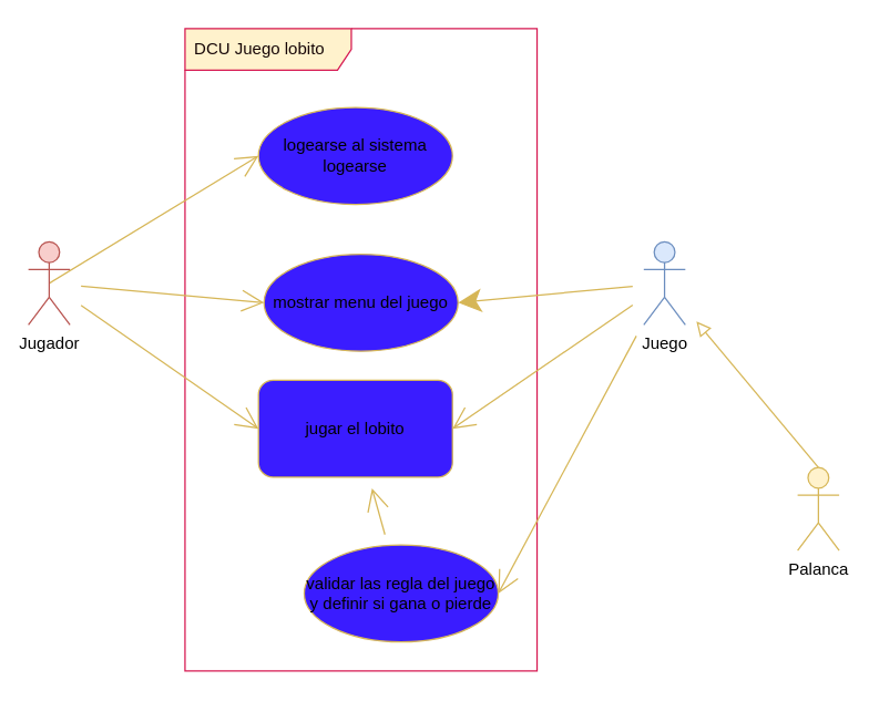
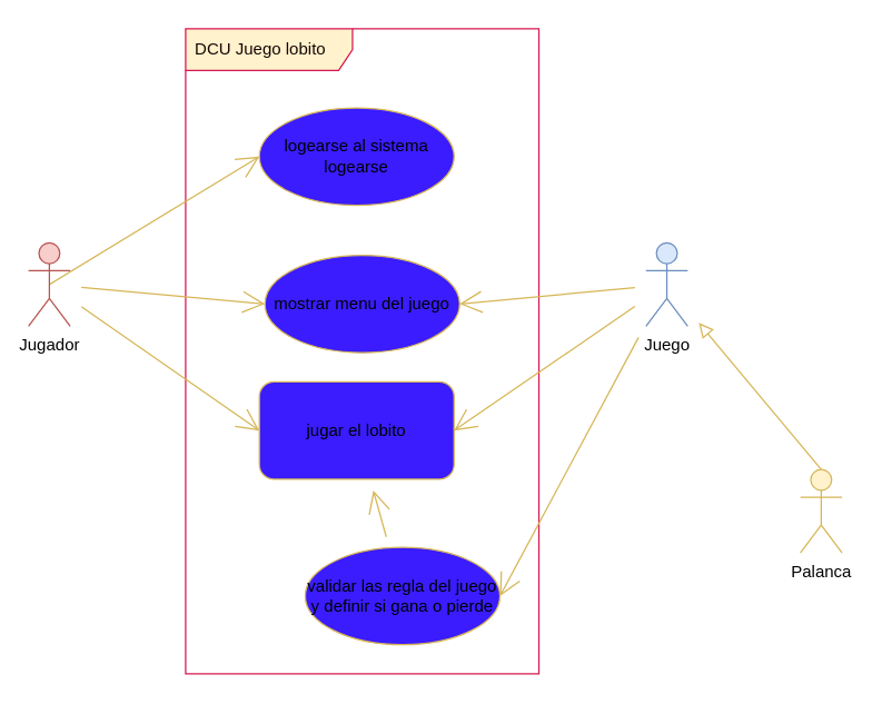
  <mxCell id="0" />
  <mxCell id="1" parent="0" />
  <mxCell id="2" value="&lt;font color=&quot;#170707&quot;&gt;DCU Juego lobito&lt;/font&gt;" style="shape=umlFrame;whiteSpace=wrap;html=1;width=120;height=30;boundedLbl=1;verticalAlign=middle;align=left;spacingLeft=5;fillColor=#fff2cc;strokeColor=#D61851;" parent="1" vertex="1"><mxGeometry x="133" y="20" width="254" height="464" as="geometry" /></mxCell>
  <mxCell id="3" style="edgeStyle=none;curved=1;rounded=0;orthogonalLoop=1;jettySize=auto;html=1;entryX=0;entryY=0.5;entryDx=0;entryDy=0;endArrow=open;startSize=14;endSize=14;sourcePerimeterSpacing=8;targetPerimeterSpacing=8;fillColor=#fff2cc;strokeColor=#d6b656;" parent="1" source="6" target="11" edge="1"><mxGeometry relative="1" as="geometry" /></mxCell>
  <mxCell id="4" style="edgeStyle=none;curved=1;rounded=0;orthogonalLoop=1;jettySize=auto;html=1;entryX=0;entryY=0.5;entryDx=0;entryDy=0;endArrow=open;startSize=14;endSize=14;targetPerimeterSpacing=8;startArrow=none;exitX=0.5;exitY=0.5;exitDx=0;exitDy=0;exitPerimeter=0;fillColor=#fff2cc;strokeColor=#d6b656;" parent="1" source="6" target="12" edge="1"><mxGeometry relative="1" as="geometry" /></mxCell>
  <mxCell id="5" style="edgeStyle=none;curved=1;rounded=0;orthogonalLoop=1;jettySize=auto;html=1;entryX=0;entryY=0.5;entryDx=0;entryDy=0;endArrow=open;startSize=14;endSize=14;sourcePerimeterSpacing=8;targetPerimeterSpacing=8;fillColor=#fff2cc;strokeColor=#d6b656;" parent="1" source="6" target="15" edge="1"><mxGeometry relative="1" as="geometry" /></mxCell>
  <mxCell id="6" value="Jugador" style="shape=umlActor;verticalLabelPosition=bottom;verticalAlign=top;html=1;fillColor=#f8cecc;strokeColor=#b85450;" parent="1" vertex="1"><mxGeometry x="20" y="174" width="30" height="60" as="geometry" /></mxCell>
  <mxCell id="7" style="edgeStyle=none;curved=1;rounded=0;orthogonalLoop=1;jettySize=auto;html=1;entryX=1;entryY=0.5;entryDx=0;entryDy=0;endArrow=open;startSize=14;endSize=14;sourcePerimeterSpacing=8;targetPerimeterSpacing=8;fillColor=#fff2cc;strokeColor=#d6b656;" parent="1" source="10" target="11" edge="1"><mxGeometry relative="1" as="geometry" /></mxCell>
- <mxCell id="8" style="edgeStyle=none;curved=1;rounded=0;orthogonalLoop=1;jettySize=auto;html=1;entryX=1;entryY=0.5;entryDx=0;entryDy=0;endArrow=classic;startSize=14;endSize=14;sourcePerimeterSpacing=8;targetPerimeterSpacing=8;fillColor=#fff2cc;strokeColor=#d6b656;" parent="1" source="10" target="15" edge="1"><mxGeometry relative="1" as="geometry" /></mxCell>
+ <mxCell id="8" style="edgeStyle=none;curved=1;rounded=0;orthogonalLoop=1;jettySize=auto;html=1;entryX=1;entryY=0.5;entryDx=0;entryDy=0;endArrow=open;startSize=14;endSize=14;sourcePerimeterSpacing=8;targetPerimeterSpacing=8;fillColor=#fff2cc;strokeColor=#d6b656;" parent="1" source="10" target="15" edge="1"><mxGeometry relative="1" as="geometry" /></mxCell>
  <mxCell id="9" style="edgeStyle=none;curved=1;rounded=0;orthogonalLoop=1;jettySize=auto;html=1;entryX=1;entryY=0.5;entryDx=0;entryDy=0;endArrow=open;startSize=14;endSize=14;sourcePerimeterSpacing=8;targetPerimeterSpacing=8;fillColor=#fff2cc;strokeColor=#d6b656;" parent="1" source="10" target="17" edge="1"><mxGeometry relative="1" as="geometry" /></mxCell>
  <mxCell id="10" value="Juego" style="shape=umlActor;verticalLabelPosition=bottom;verticalAlign=top;html=1;fillColor=#dae8fc;strokeColor=#6c8ebf;" parent="1" vertex="1"><mxGeometry x="464" y="174" width="30" height="60" as="geometry" /></mxCell>
  <mxCell id="11" value="jugar el lobito" style="whiteSpace=wrap;html=1;fillColor=#3A1CFF;strokeColor=#d6b656;rounded=1;" parent="1" vertex="1"><mxGeometry x="186" y="274" width="140" height="70" as="geometry" /></mxCell>
  <mxCell id="12" value="logearse al sistema&lt;br&gt;logearse" style="ellipse;whiteSpace=wrap;html=1;fillColor=#3A1CFF;strokeColor=#d6b656;" parent="1" vertex="1"><mxGeometry x="186" y="77" width="140" height="70" as="geometry" /></mxCell>
  <mxCell id="13" value="Palanca" style="shape=umlActor;verticalLabelPosition=bottom;verticalAlign=top;html=1;fillColor=#fff2cc;strokeColor=#d6b656;" parent="1" vertex="1"><mxGeometry x="575" y="337" width="30" height="60" as="geometry" /></mxCell>
  <mxCell id="14" value="" style="endArrow=block;startArrow=none;endFill=0;startFill=0;endSize=8;html=1;verticalAlign=bottom;labelBackgroundColor=none;rounded=0;sourcePerimeterSpacing=8;targetPerimeterSpacing=8;curved=1;exitX=0.5;exitY=0;exitDx=0;exitDy=0;exitPerimeter=0;fillColor=#fff2cc;strokeColor=#d6b656;" parent="1" source="13" target="10" edge="1"><mxGeometry width="160" relative="1" as="geometry"><mxPoint x="423" y="441" as="sourcePoint" /><mxPoint x="469" y="384" as="targetPoint" /></mxGeometry></mxCell>
  <mxCell id="15" value="mostrar menu del juego" style="ellipse;whiteSpace=wrap;html=1;fillColor=#3A1CFF;strokeColor=#d6b656;" parent="1" vertex="1"><mxGeometry x="190" y="183" width="140" height="70" as="geometry" /></mxCell>
  <mxCell id="16" style="edgeStyle=none;curved=1;rounded=0;orthogonalLoop=1;jettySize=auto;html=1;endArrow=open;startSize=14;endSize=14;sourcePerimeterSpacing=8;targetPerimeterSpacing=8;fillColor=#3A1CFF;strokeColor=#d6b656;" parent="1" source="17" target="11" edge="1"><mxGeometry relative="1" as="geometry" /></mxCell>
  <mxCell id="17" value="validar las regla del juego y definir si gana o pierde" style="ellipse;whiteSpace=wrap;html=1;fillColor=#3A1CFF;strokeColor=#d6b656;" parent="1" vertex="1"><mxGeometry x="219" y="393" width="140" height="70" as="geometry" /></mxCell>
